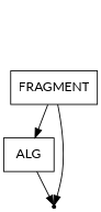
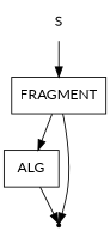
  digraph {
    fontname=Lato
    node [fontname=Lato shape=box]
    edge [fontname=Lato]
+   n1 [label=S shape=plaintext]
    n2 [label=FRAGMENT]
    n3 [label=ALG]
    end [shape=point]
+   n1 -> n2
    n2 -> n3
    n2 -> end
    n3 -> end
  }
